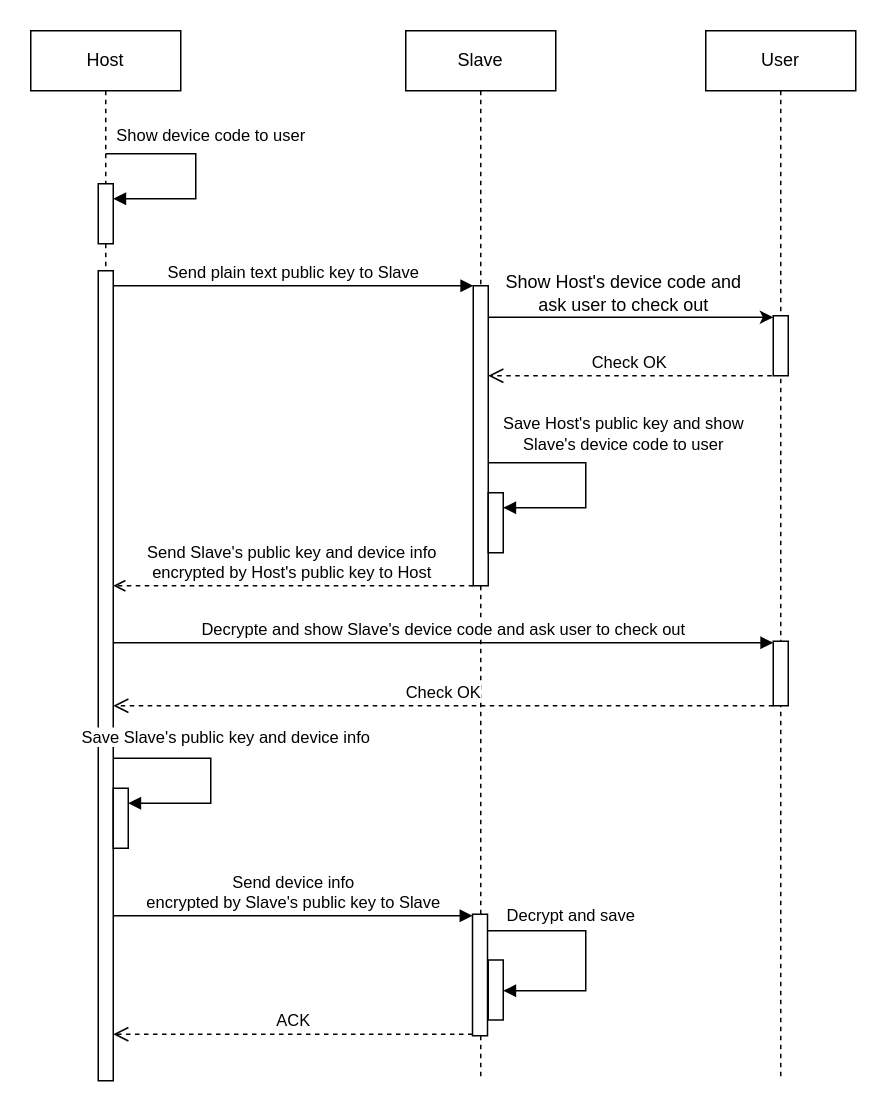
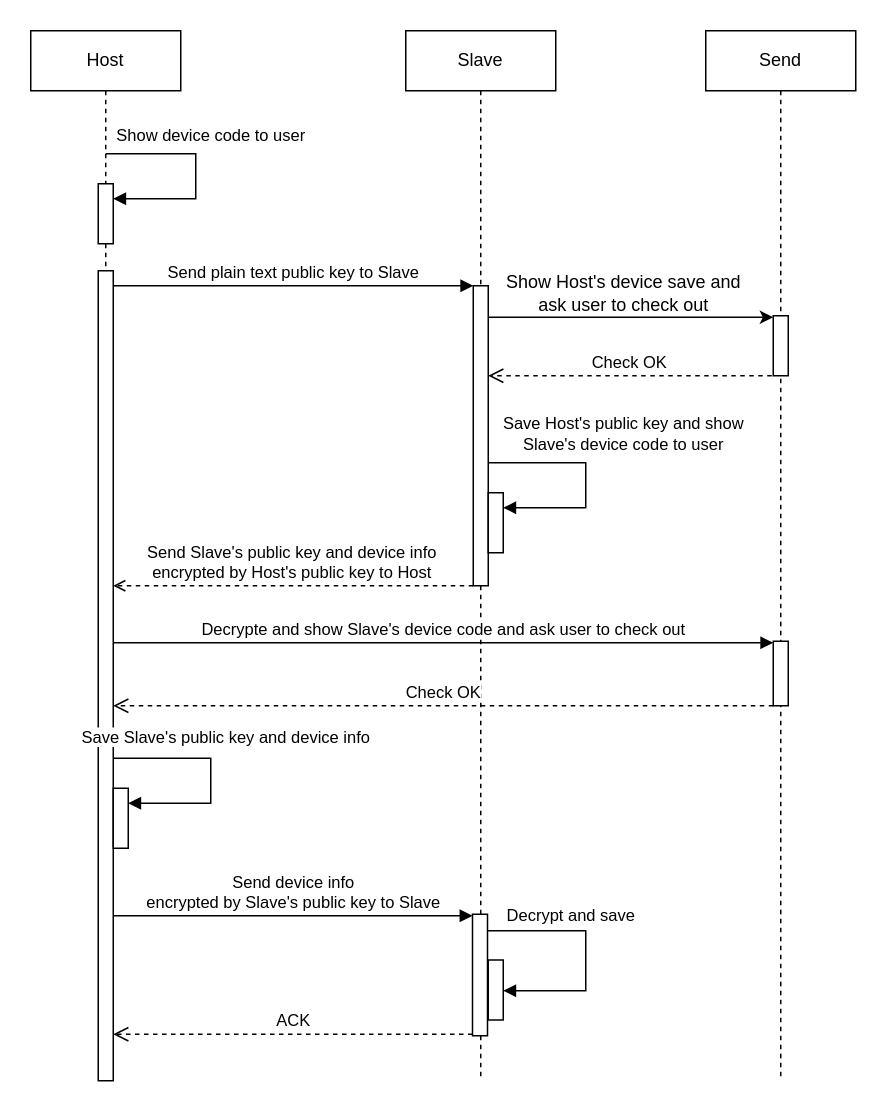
  <mxCell id="0" />
  <mxCell id="1" parent="0" />
  <mxCell id="2" value="Host" style="shape=umlLifeline;perimeter=lifelinePerimeter;whiteSpace=wrap;html=1;container=1;dropTarget=0;collapsible=0;recursiveResize=0;outlineConnect=0;portConstraint=eastwest;newEdgeStyle={&quot;edgeStyle&quot;:&quot;elbowEdgeStyle&quot;,&quot;elbow&quot;:&quot;vertical&quot;,&quot;curved&quot;:0,&quot;rounded&quot;:0};" vertex="1" parent="1"><mxGeometry x="20" y="20" width="100" height="700" as="geometry" /></mxCell>
  <mxCell id="3" value="" style="html=1;points=[];perimeter=orthogonalPerimeter;outlineConnect=0;targetShapes=umlLifeline;portConstraint=eastwest;newEdgeStyle={&quot;edgeStyle&quot;:&quot;elbowEdgeStyle&quot;,&quot;elbow&quot;:&quot;vertical&quot;,&quot;curved&quot;:0,&quot;rounded&quot;:0};" vertex="1" parent="2"><mxGeometry x="45" y="102" width="10" height="40" as="geometry" /></mxCell>
  <mxCell id="4" value="Show device code to user" style="html=1;align=center;spacingLeft=20;endArrow=block;rounded=0;edgeStyle=orthogonalEdgeStyle;curved=0;rounded=0;verticalAlign=middle;labelPosition=center;verticalLabelPosition=middle;spacingBottom=50;" edge="1" target="3" parent="2"><mxGeometry x="0.007" relative="1" as="geometry"><mxPoint x="50" y="82" as="sourcePoint" /><Array as="points"><mxPoint x="110" y="82" /><mxPoint x="110" y="112" /></Array><mxPoint as="offset" /></mxGeometry></mxCell>
  <mxCell id="5" value="" style="html=1;points=[];perimeter=orthogonalPerimeter;outlineConnect=0;targetShapes=umlLifeline;portConstraint=eastwest;newEdgeStyle={&quot;edgeStyle&quot;:&quot;elbowEdgeStyle&quot;,&quot;elbow&quot;:&quot;vertical&quot;,&quot;curved&quot;:0,&quot;rounded&quot;:0};" vertex="1" parent="2"><mxGeometry x="45" y="160" width="10" height="540" as="geometry" /></mxCell>
  <mxCell id="6" value="" style="html=1;points=[];perimeter=orthogonalPerimeter;outlineConnect=0;targetShapes=umlLifeline;portConstraint=eastwest;newEdgeStyle={&quot;edgeStyle&quot;:&quot;elbowEdgeStyle&quot;,&quot;elbow&quot;:&quot;vertical&quot;,&quot;curved&quot;:0,&quot;rounded&quot;:0};" vertex="1" parent="2"><mxGeometry x="55" y="505" width="10" height="40" as="geometry" /></mxCell>
  <mxCell id="7" value="Save Slave's public key and device info" style="html=1;align=center;spacingLeft=20;endArrow=block;rounded=0;edgeStyle=orthogonalEdgeStyle;curved=0;rounded=0;verticalAlign=middle;labelPosition=center;verticalLabelPosition=middle;spacingBottom=50;" edge="1" parent="2" target="6" source="5"><mxGeometry x="0.007" relative="1" as="geometry"><mxPoint x="60" y="485" as="sourcePoint" /><Array as="points"><mxPoint x="120" y="485" /><mxPoint x="120" y="515" /></Array><mxPoint as="offset" /></mxGeometry></mxCell>
  <mxCell id="8" value="Slave" style="shape=umlLifeline;perimeter=lifelinePerimeter;whiteSpace=wrap;html=1;container=1;dropTarget=0;collapsible=0;recursiveResize=0;outlineConnect=0;portConstraint=eastwest;newEdgeStyle={&quot;edgeStyle&quot;:&quot;elbowEdgeStyle&quot;,&quot;elbow&quot;:&quot;vertical&quot;,&quot;curved&quot;:0,&quot;rounded&quot;:0};" vertex="1" parent="1"><mxGeometry x="270" y="20" width="100" height="700" as="geometry" /></mxCell>
  <mxCell id="9" value="" style="html=1;points=[];perimeter=orthogonalPerimeter;outlineConnect=0;targetShapes=umlLifeline;portConstraint=eastwest;newEdgeStyle={&quot;edgeStyle&quot;:&quot;elbowEdgeStyle&quot;,&quot;elbow&quot;:&quot;vertical&quot;,&quot;curved&quot;:0,&quot;rounded&quot;:0};" vertex="1" parent="8"><mxGeometry x="45" y="170" width="10" height="200" as="geometry" /></mxCell>
  <mxCell id="10" value="" style="html=1;points=[];perimeter=orthogonalPerimeter;outlineConnect=0;targetShapes=umlLifeline;portConstraint=eastwest;newEdgeStyle={&quot;edgeStyle&quot;:&quot;elbowEdgeStyle&quot;,&quot;elbow&quot;:&quot;vertical&quot;,&quot;curved&quot;:0,&quot;rounded&quot;:0};" vertex="1" parent="8"><mxGeometry x="55" y="308" width="10" height="40" as="geometry" /></mxCell>
  <mxCell id="11" value="Save Host's public key and show &lt;br&gt;Slave's device code to user" style="html=1;align=center;spacingLeft=50;endArrow=block;rounded=0;edgeStyle=orthogonalEdgeStyle;curved=0;rounded=0;verticalAlign=middle;labelPosition=center;verticalLabelPosition=middle;spacingBottom=60;" edge="1" parent="8" target="10"><mxGeometry x="0.013" relative="1" as="geometry"><mxPoint x="55" y="288" as="sourcePoint" /><Array as="points"><mxPoint x="120" y="288" /><mxPoint x="120" y="318" /></Array><mxPoint as="offset" /></mxGeometry></mxCell>
  <mxCell id="12" value="" style="html=1;points=[];perimeter=orthogonalPerimeter;outlineConnect=0;targetShapes=umlLifeline;portConstraint=eastwest;newEdgeStyle={&quot;edgeStyle&quot;:&quot;elbowEdgeStyle&quot;,&quot;elbow&quot;:&quot;vertical&quot;,&quot;curved&quot;:0,&quot;rounded&quot;:0};" vertex="1" parent="8"><mxGeometry x="44.5" y="589" width="10" height="81" as="geometry" /></mxCell>
  <mxCell id="13" value="" style="html=1;points=[];perimeter=orthogonalPerimeter;outlineConnect=0;targetShapes=umlLifeline;portConstraint=eastwest;newEdgeStyle={&quot;edgeStyle&quot;:&quot;elbowEdgeStyle&quot;,&quot;elbow&quot;:&quot;vertical&quot;,&quot;curved&quot;:0,&quot;rounded&quot;:0};" vertex="1" parent="8"><mxGeometry x="55" y="619.5" width="10" height="40" as="geometry" /></mxCell>
  <mxCell id="14" value="Decrypt and save" style="html=1;align=center;spacingLeft=-20;endArrow=block;rounded=0;edgeStyle=orthogonalEdgeStyle;curved=0;rounded=0;spacingBottom=50;labelPosition=center;verticalLabelPosition=middle;verticalAlign=middle;" edge="1" target="13" parent="8" source="12"><mxGeometry relative="1" as="geometry"><mxPoint x="60" y="599.5" as="sourcePoint" /><Array as="points"><mxPoint x="120" y="600" /><mxPoint x="120" y="640" /></Array></mxGeometry></mxCell>
  <mxCell id="15" value="Send plain text public key to Slave" style="html=1;verticalAlign=bottom;endArrow=block;edgeStyle=elbowEdgeStyle;elbow=vertical;curved=0;rounded=0;" edge="1" parent="1" target="9"><mxGeometry width="80" relative="1" as="geometry"><mxPoint x="75" y="190" as="sourcePoint" /><mxPoint x="319.5" y="190" as="targetPoint" /></mxGeometry></mxCell>
- <mxCell id="16" value="User" style="shape=umlLifeline;perimeter=lifelinePerimeter;whiteSpace=wrap;html=1;container=1;dropTarget=0;collapsible=0;recursiveResize=0;outlineConnect=0;portConstraint=eastwest;newEdgeStyle={&quot;edgeStyle&quot;:&quot;elbowEdgeStyle&quot;,&quot;elbow&quot;:&quot;vertical&quot;,&quot;curved&quot;:0,&quot;rounded&quot;:0};" vertex="1" parent="1"><mxGeometry x="470" y="20" width="100" height="700" as="geometry" /></mxCell>
+ <mxCell id="16" value="Send" style="shape=umlLifeline;perimeter=lifelinePerimeter;whiteSpace=wrap;html=1;container=1;dropTarget=0;collapsible=0;recursiveResize=0;outlineConnect=0;portConstraint=eastwest;newEdgeStyle={&quot;edgeStyle&quot;:&quot;elbowEdgeStyle&quot;,&quot;elbow&quot;:&quot;vertical&quot;,&quot;curved&quot;:0,&quot;rounded&quot;:0};" vertex="1" parent="1"><mxGeometry x="470" y="20" width="100" height="700" as="geometry" /></mxCell>
  <mxCell id="17" value="" style="html=1;points=[];perimeter=orthogonalPerimeter;outlineConnect=0;targetShapes=umlLifeline;portConstraint=eastwest;newEdgeStyle={&quot;edgeStyle&quot;:&quot;elbowEdgeStyle&quot;,&quot;elbow&quot;:&quot;vertical&quot;,&quot;curved&quot;:0,&quot;rounded&quot;:0};" vertex="1" parent="16"><mxGeometry x="45" y="190" width="10" height="40" as="geometry" /></mxCell>
  <mxCell id="18" value="" style="html=1;points=[];perimeter=orthogonalPerimeter;outlineConnect=0;targetShapes=umlLifeline;portConstraint=eastwest;newEdgeStyle={&quot;edgeStyle&quot;:&quot;elbowEdgeStyle&quot;,&quot;elbow&quot;:&quot;vertical&quot;,&quot;curved&quot;:0,&quot;rounded&quot;:0};" vertex="1" parent="16"><mxGeometry x="45" y="407" width="10" height="43" as="geometry" /></mxCell>
  <mxCell id="19" style="edgeStyle=elbowEdgeStyle;rounded=0;orthogonalLoop=1;jettySize=auto;html=1;elbow=horizontal;curved=0;" edge="1" parent="1" target="17"><mxGeometry relative="1" as="geometry"><mxPoint x="325" y="211" as="sourcePoint" /><mxPoint x="519.5" y="211" as="targetPoint" /><Array as="points"><mxPoint x="510" y="211" /></Array></mxGeometry></mxCell>
- <mxCell id="20" value="Show Host's device code and &lt;br&gt;ask user to check out" style="text;html=1;align=center;verticalAlign=middle;resizable=0;points=[];autosize=1;strokeColor=none;fillColor=none;" vertex="1" parent="1"><mxGeometry x="325" y="175" width="180" height="40" as="geometry" /></mxCell>
+ <mxCell id="20" value="Show Host's device save and &lt;br&gt;ask user to check out" style="text;html=1;align=center;verticalAlign=middle;resizable=0;points=[];autosize=1;strokeColor=none;fillColor=none;" vertex="1" parent="1"><mxGeometry x="325" y="175" width="180" height="40" as="geometry" /></mxCell>
  <mxCell id="21" value="Check OK" style="html=1;verticalAlign=bottom;endArrow=open;dashed=1;endSize=8;edgeStyle=elbowEdgeStyle;elbow=vertical;curved=0;rounded=0;" edge="1" parent="1" target="9"><mxGeometry x="0.005" relative="1" as="geometry"><mxPoint x="514" y="250" as="sourcePoint" /><mxPoint x="330" y="250" as="targetPoint" /><mxPoint as="offset" /></mxGeometry></mxCell>
  <mxCell id="22" value="Send Slave's public key and device info &lt;br&gt;encrypted by Host's public key to Host" style="html=1;verticalAlign=bottom;endArrow=open;edgeStyle=elbowEdgeStyle;elbow=vertical;curved=0;rounded=0;dashed=1;endFill=0;" edge="1" parent="1" target="5"><mxGeometry x="0.01" width="80" relative="1" as="geometry"><mxPoint x="315" y="390" as="sourcePoint" /><mxPoint x="100" y="390" as="targetPoint" /><mxPoint as="offset" /></mxGeometry></mxCell>
  <mxCell id="23" value="Decrypte and show Slave's device code and ask user to check out" style="html=1;verticalAlign=bottom;endArrow=block;edgeStyle=elbowEdgeStyle;elbow=vertical;curved=0;rounded=0;" edge="1" parent="1"><mxGeometry relative="1" as="geometry"><mxPoint x="75" y="428" as="sourcePoint" /><mxPoint x="515" y="428" as="targetPoint" /></mxGeometry></mxCell>
  <mxCell id="24" value="Check OK" style="html=1;verticalAlign=bottom;endArrow=open;dashed=1;endSize=8;edgeStyle=elbowEdgeStyle;elbow=vertical;curved=0;rounded=0;" edge="1" parent="1"><mxGeometry relative="1" as="geometry"><mxPoint x="75" y="470" as="targetPoint" /><mxPoint x="515" y="470" as="sourcePoint" /></mxGeometry></mxCell>
  <mxCell id="25" value="Send device info&lt;br style=&quot;border-color: var(--border-color);&quot;&gt;encrypted by Slave's public key to Slave" style="html=1;verticalAlign=bottom;endArrow=block;edgeStyle=elbowEdgeStyle;elbow=vertical;curved=0;rounded=0;" edge="1" parent="1" target="12"><mxGeometry width="80" relative="1" as="geometry"><mxPoint x="75" y="610" as="sourcePoint" /><mxPoint x="319.5" y="610" as="targetPoint" /></mxGeometry></mxCell>
  <mxCell id="26" value="ACK" style="html=1;verticalAlign=bottom;endArrow=open;dashed=1;endSize=8;edgeStyle=elbowEdgeStyle;elbow=vertical;curved=0;rounded=0;" edge="1" parent="1"><mxGeometry relative="1" as="geometry"><mxPoint x="314.5" y="689" as="sourcePoint" /><mxPoint x="75" y="689" as="targetPoint" /></mxGeometry></mxCell>
